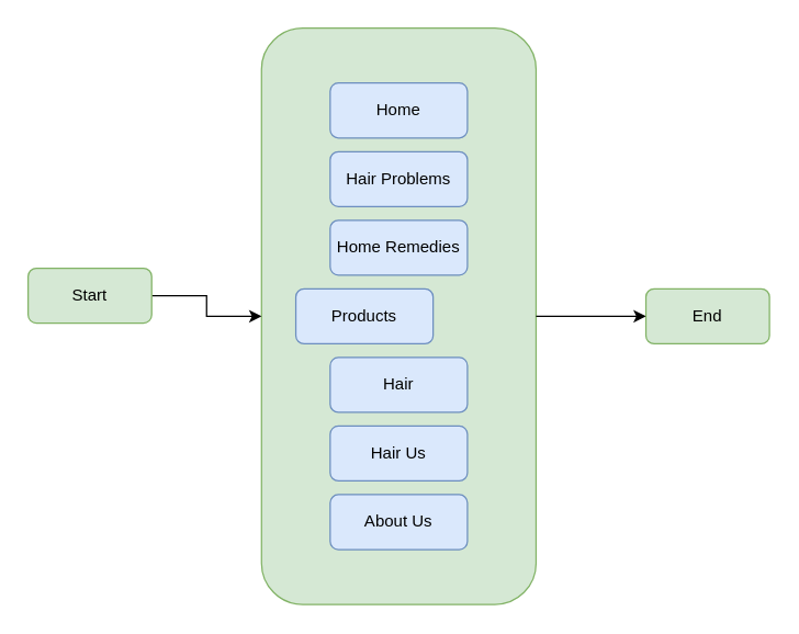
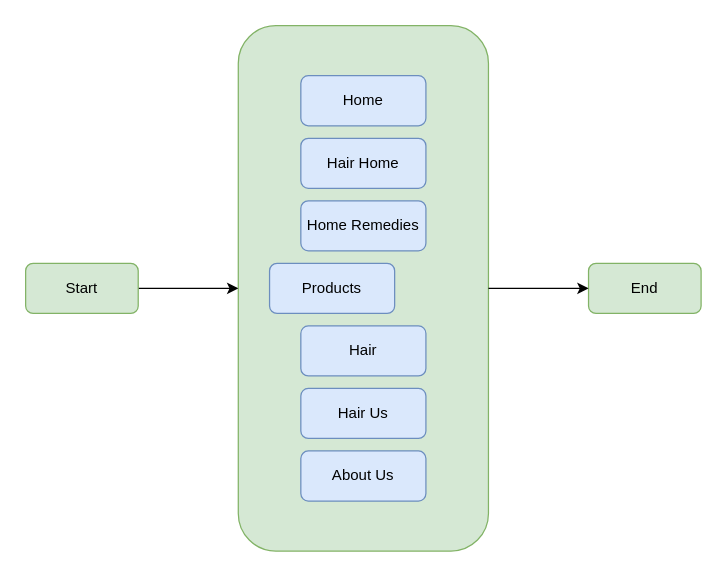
  <mxCell id="0" />
  <mxCell id="1" parent="0" />
  <mxCell id="2" value="" style="rounded=1;whiteSpace=wrap;html=1;fillColor=#d5e8d4;strokeColor=#82b366;" vertex="1" parent="1"><mxGeometry x="190" y="20" width="200" height="420" as="geometry" /></mxCell>
  <mxCell id="3" value="&lt;div&gt;Home&lt;/div&gt;" style="rounded=1;whiteSpace=wrap;html=1;fillColor=#dae8fc;strokeColor=#6c8ebf;" vertex="1" parent="1"><mxGeometry x="240" y="60" width="100" height="40" as="geometry" /></mxCell>
- <mxCell id="4" value="Hair Problems" style="rounded=1;whiteSpace=wrap;html=1;fillColor=#dae8fc;strokeColor=#6c8ebf;" vertex="1" parent="1"><mxGeometry x="240" y="110" width="100" height="40" as="geometry" /></mxCell>
+ <mxCell id="4" value="Hair Home" style="rounded=1;whiteSpace=wrap;html=1;fillColor=#dae8fc;strokeColor=#6c8ebf;" vertex="1" parent="1"><mxGeometry x="240" y="110" width="100" height="40" as="geometry" /></mxCell>
  <mxCell id="5" value="Home Remedies" style="rounded=1;whiteSpace=wrap;html=1;fillColor=#dae8fc;strokeColor=#6c8ebf;" vertex="1" parent="1"><mxGeometry x="240" y="160" width="100" height="40" as="geometry" /></mxCell>
  <mxCell id="6" value="Products" style="rounded=1;whiteSpace=wrap;html=1;fillColor=#dae8fc;strokeColor=#6c8ebf;" vertex="1" parent="1"><mxGeometry x="215" y="210" width="100" height="40" as="geometry" /></mxCell>
  <mxCell id="7" value="Hair" style="rounded=1;whiteSpace=wrap;html=1;fillColor=#dae8fc;strokeColor=#6c8ebf;" vertex="1" parent="1"><mxGeometry x="240" y="260" width="100" height="40" as="geometry" /></mxCell>
  <mxCell id="8" value="&lt;div&gt;Hair Us&lt;/div&gt;" style="rounded=1;whiteSpace=wrap;html=1;fillColor=#dae8fc;strokeColor=#6c8ebf;" vertex="1" parent="1"><mxGeometry x="240" y="310" width="100" height="40" as="geometry" /></mxCell>
  <mxCell id="9" value="About Us" style="rounded=1;whiteSpace=wrap;html=1;fillColor=#dae8fc;strokeColor=#6c8ebf;" vertex="1" parent="1"><mxGeometry x="240" y="360" width="100" height="40" as="geometry" /></mxCell>
  <mxCell id="10" style="edgeStyle=orthogonalEdgeStyle;rounded=0;orthogonalLoop=1;jettySize=auto;html=1;exitX=1;exitY=0.5;exitDx=0;exitDy=0;entryX=0;entryY=0.5;entryDx=0;entryDy=0;" edge="1" parent="1" source="11" target="2"><mxGeometry relative="1" as="geometry" /></mxCell>
- <mxCell id="11" value="Start" style="rounded=1;whiteSpace=wrap;html=1;fillColor=#d5e8d4;strokeColor=#82b366;" vertex="1" parent="1"><mxGeometry x="20" y="195" width="90" height="40" as="geometry" /></mxCell>
+ <mxCell id="11" value="Start" style="rounded=1;whiteSpace=wrap;html=1;fillColor=#d5e8d4;strokeColor=#82b366;" vertex="1" parent="1"><mxGeometry x="20" y="210" width="90" height="40" as="geometry" /></mxCell>
  <mxCell id="12" value="End" style="rounded=1;whiteSpace=wrap;html=1;fillColor=#d5e8d4;strokeColor=#82b366;" vertex="1" parent="1"><mxGeometry x="470" y="210" width="90" height="40" as="geometry" /></mxCell>
  <mxCell id="13" value="" style="endArrow=classic;html=1;rounded=0;entryX=0;entryY=0.5;entryDx=0;entryDy=0;exitX=1;exitY=0.5;exitDx=0;exitDy=0;" edge="1" parent="1" source="2" target="12"><mxGeometry width="50" height="50" relative="1" as="geometry"><mxPoint x="420" y="240" as="sourcePoint" /><mxPoint x="440" y="180" as="targetPoint" /></mxGeometry></mxCell>
